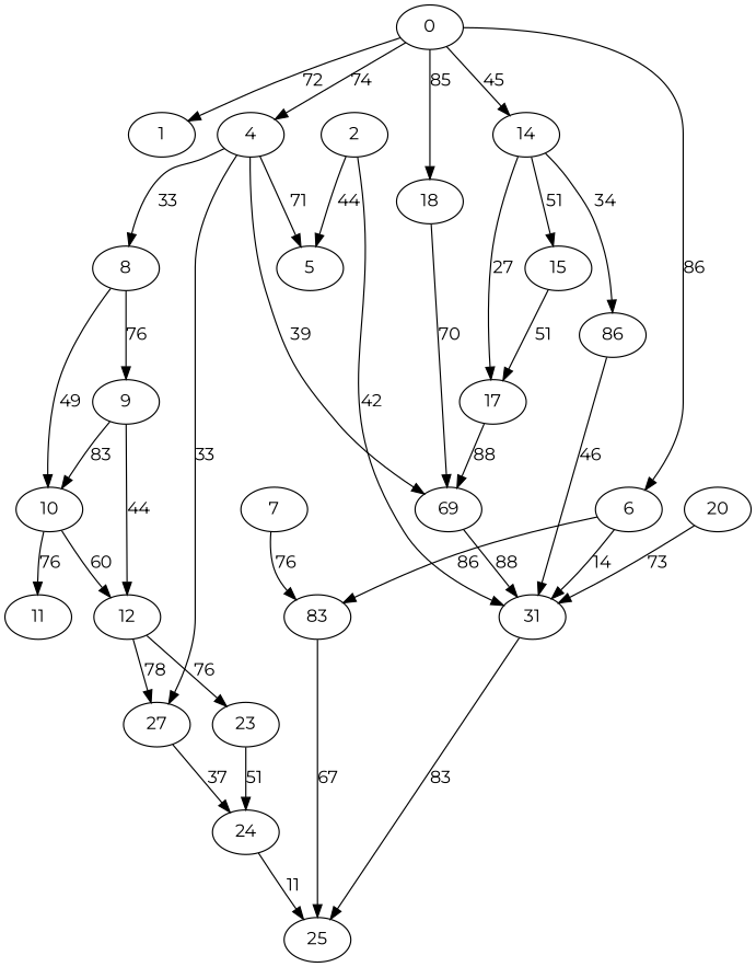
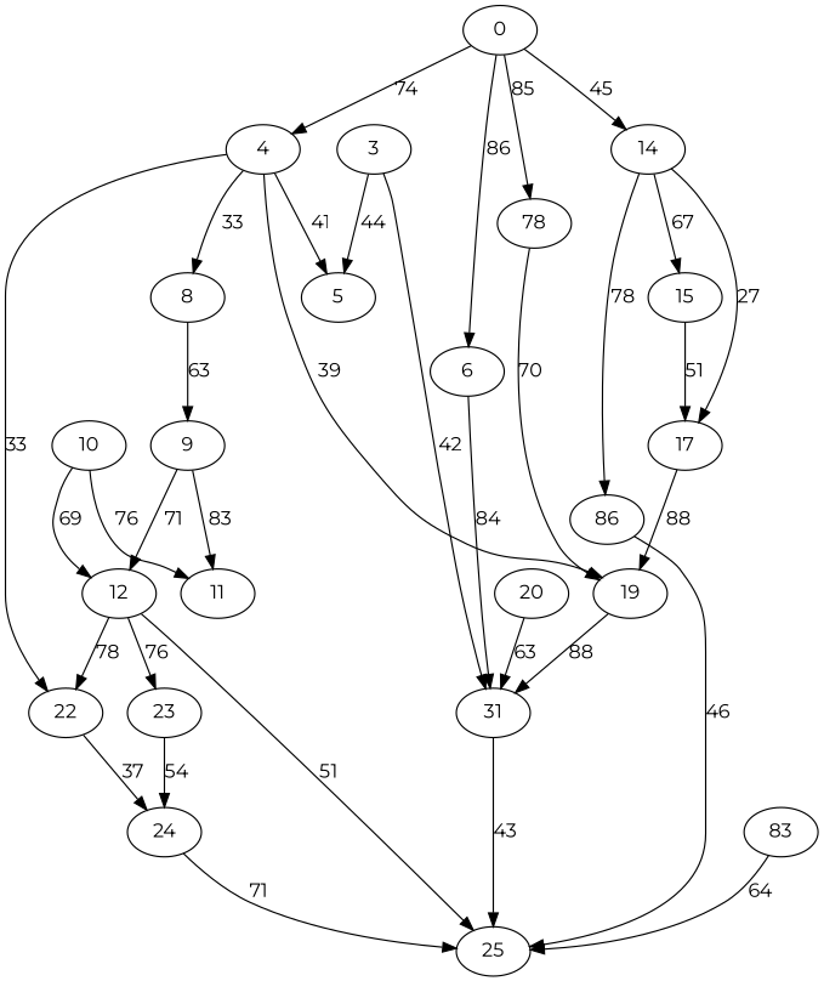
  digraph {
    fontname=Montserrat
    node [fontname=Montserrat]
    edge [fontname=Montserrat]
    0
-   1
    4
    6
    14
-   18
+   18 [label=78]
    5
-   19 [label=69]
-   22 [label=27]
+   19
+   22
    8
    n11 [label=31]
    n12 [label=83]
    15
    n14 [label=86]
    17
    24
    25
    9
    10
-   3 [label=2]
-   7
+   3
    20
    12
    11
    23
-   0 -> 1 [label=72]
    0 -> 4 [label=74]
    0 -> 6 [label=86]
    0 -> 14 [label=45]
    0 -> 18 [label=85]
-   4 -> 5 [label=71]
+   4 -> 5 [label=41]
    4 -> 19 [label=39]
    4 -> 22 [label=33]
    4 -> 8 [label=33]
-   6 -> n11 [label=14]
-   6 -> n12 [label=86]
-   14 -> 15 [label=51]
-   14 -> n14 [label=34]
+   6 -> n11 [label=84]
+   14 -> 15 [label=67]
+   14 -> n14 [label=78]
    14 -> 17 [label=27]
    18 -> 19 [label=70]
    19 -> n11 [label=88]
    22 -> 24 [label=37]
-   8 -> 9 [label=76]
-   8 -> 10 [label=49]
-   n11 -> 25 [label=83]
-   n12 -> 25 [label=67]
+   8 -> 9 [label=63]
+   n11 -> 25 [label=43]
+   n12 -> 25 [label=64]
    15 -> 17 [label=51]
-   n14 -> n11 [label=46]
+   n14 -> 25 [label=46]
    17 -> 19 [label=88]
-   24 -> 25 [label=11]
-   9 -> 10 [label=83]
-   9 -> 12 [label=44]
-   10 -> 12 [label=60]
+   24 -> 25 [label=71]
+   9 -> 11 [label=83]
+   9 -> 12 [label=71]
+   10 -> 12 [label=69]
    10 -> 11 [label=76]
    3 -> 5 [label=44]
    3 -> n11 [label=42]
-   7 -> n12 [label=76]
-   20 -> n11 [label=73]
+   20 -> n11 [label=63]
    12 -> 22 [label=78]
+   12 -> 25 [label=51]
    12 -> 23 [label=76]
-   23 -> 24 [label=51]
+   23 -> 24 [label=54]
  }
